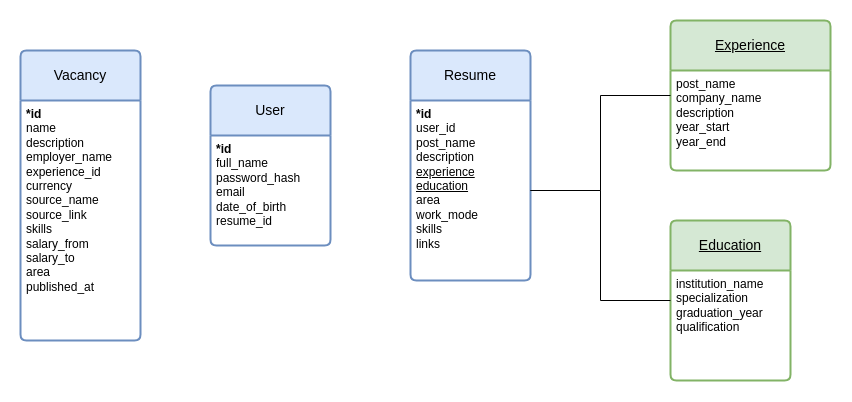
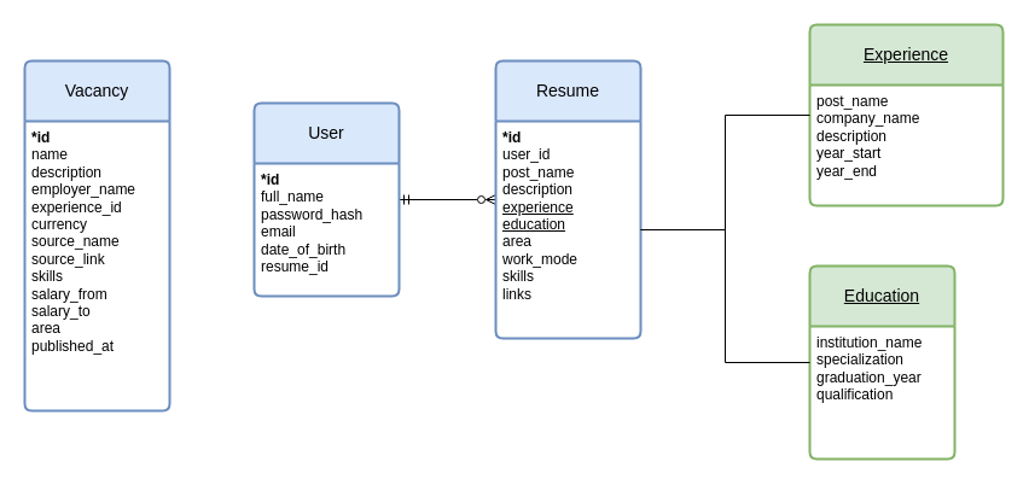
  <mxCell id="0" />
  <mxCell id="1" parent="0" />
  <mxCell id="2" value="Vacancy" style="swimlane;childLayout=stackLayout;horizontal=1;startSize=50;horizontalStack=0;rounded=1;fontSize=14;fontStyle=0;strokeWidth=2;resizeParent=0;resizeLast=1;shadow=0;dashed=0;align=center;arcSize=4;whiteSpace=wrap;html=1;fillColor=#dae8fc;strokeColor=#6c8ebf;" parent="1" vertex="1"><mxGeometry x="20" y="50" width="120" height="290" as="geometry" /></mxCell>
  <mxCell id="3" value="&lt;div&gt;&lt;div&gt;&lt;b&gt;*id&lt;/b&gt;&lt;/div&gt;&lt;div&gt;name&lt;/div&gt;&lt;div&gt;description&lt;/div&gt;&lt;div&gt;employer_name&lt;/div&gt;&lt;div&gt;experience_id&lt;/div&gt;&lt;div&gt;currency&lt;/div&gt;&lt;div&gt;source_name&lt;/div&gt;&lt;div&gt;source_link&lt;/div&gt;&lt;div&gt;skills&lt;/div&gt;&lt;div&gt;salary_from&lt;/div&gt;&lt;div&gt;salary_to&lt;/div&gt;&lt;/div&gt;&lt;div&gt;area&lt;/div&gt;&lt;div&gt;published_at&lt;/div&gt;" style="align=left;strokeColor=none;fillColor=none;spacingLeft=4;fontSize=12;verticalAlign=top;resizable=0;rotatable=0;part=1;html=1;" parent="2" vertex="1"><mxGeometry y="50" width="120" height="240" as="geometry" /></mxCell>
+ <mxCell id="4" style="edgeStyle=orthogonalEdgeStyle;rounded=0;orthogonalLoop=1;jettySize=auto;html=1;endArrow=ERzeroToMany;endFill=0;startArrow=ERmandOne;startFill=0;" edge="1" parent="1" source="5" target="7"><mxGeometry relative="1" as="geometry" /></mxCell>
  <mxCell id="5" value="User" style="swimlane;childLayout=stackLayout;horizontal=1;startSize=50;horizontalStack=0;rounded=1;fontSize=14;fontStyle=0;strokeWidth=2;resizeParent=0;resizeLast=1;shadow=0;dashed=0;align=center;arcSize=4;whiteSpace=wrap;html=1;fillColor=#dae8fc;strokeColor=#6c8ebf;" parent="1" vertex="1"><mxGeometry x="210" y="85" width="120" height="160" as="geometry" /></mxCell>
  <mxCell id="6" value="&lt;div&gt;&lt;b&gt;*id&lt;/b&gt;&lt;/div&gt;&lt;div&gt;full_name&lt;/div&gt;&lt;div&gt;password_hash&lt;/div&gt;&lt;div&gt;email&lt;/div&gt;&lt;div&gt;date_of_birth&lt;/div&gt;&lt;div&gt;resume_id&lt;/div&gt;" style="align=left;strokeColor=none;fillColor=none;spacingLeft=4;fontSize=12;verticalAlign=top;resizable=0;rotatable=0;part=1;html=1;" parent="5" vertex="1"><mxGeometry y="50" width="120" height="110" as="geometry" /></mxCell>
  <mxCell id="7" value="Resume" style="swimlane;childLayout=stackLayout;horizontal=1;startSize=50;horizontalStack=0;rounded=1;fontSize=14;fontStyle=0;strokeWidth=2;resizeParent=0;resizeLast=1;shadow=0;dashed=0;align=center;arcSize=4;whiteSpace=wrap;html=1;fillColor=#dae8fc;strokeColor=#6c8ebf;" parent="1" vertex="1"><mxGeometry x="410" y="50" width="120" height="230" as="geometry" /></mxCell>
  <mxCell id="8" value="&lt;div&gt;&lt;b&gt;*id&lt;/b&gt;&lt;/div&gt;&lt;div&gt;user_id&lt;/div&gt;&lt;div&gt;post_name&lt;/div&gt;&lt;div&gt;description&lt;/div&gt;&lt;div&gt;&lt;u&gt;experience&lt;/u&gt;&lt;/div&gt;&lt;div&gt;&lt;u&gt;education&lt;/u&gt;&lt;/div&gt;&lt;div&gt;area&lt;/div&gt;&lt;div&gt;work_mode&lt;/div&gt;&lt;div&gt;skills&lt;/div&gt;&lt;div&gt;links&lt;/div&gt;&lt;div&gt;&lt;br&gt;&lt;/div&gt;" style="align=left;strokeColor=none;fillColor=none;spacingLeft=4;fontSize=12;verticalAlign=top;resizable=0;rotatable=0;part=1;html=1;" parent="7" vertex="1"><mxGeometry y="50" width="120" height="180" as="geometry" /></mxCell>
  <mxCell id="9" value="&lt;u&gt;Experience&lt;/u&gt;" style="swimlane;childLayout=stackLayout;horizontal=1;startSize=50;horizontalStack=0;rounded=1;fontSize=14;fontStyle=0;strokeWidth=2;resizeParent=0;resizeLast=1;shadow=0;dashed=0;align=center;arcSize=4;whiteSpace=wrap;html=1;fillColor=#d5e8d4;strokeColor=#82b366;" parent="1" vertex="1"><mxGeometry x="670" y="20" width="160" height="150" as="geometry" /></mxCell>
  <mxCell id="10" value="&lt;div&gt;post_name&lt;/div&gt;&lt;span style=&quot;background-color: initial;&quot;&gt;company_name&lt;/span&gt;&lt;div&gt;description&lt;/div&gt;&lt;div&gt;year_start&lt;/div&gt;&lt;div&gt;year_end&lt;/div&gt;" style="align=left;strokeColor=none;fillColor=none;spacingLeft=4;fontSize=12;verticalAlign=top;resizable=0;rotatable=0;part=1;html=1;" parent="9" vertex="1"><mxGeometry y="50" width="160" height="100" as="geometry" /></mxCell>
  <mxCell id="11" value="&lt;u&gt;Education&lt;/u&gt;" style="swimlane;childLayout=stackLayout;horizontal=1;startSize=50;horizontalStack=0;rounded=1;fontSize=14;fontStyle=0;strokeWidth=2;resizeParent=0;resizeLast=1;shadow=0;dashed=0;align=center;arcSize=4;whiteSpace=wrap;html=1;fillColor=#d5e8d4;strokeColor=#82b366;" vertex="1" parent="1"><mxGeometry x="670" y="220" width="120" height="160" as="geometry" /></mxCell>
  <mxCell id="12" value="&lt;span style=&quot;white-space: pre-wrap;&quot;&gt;&lt;/span&gt;&lt;span style=&quot;white-space: pre-wrap;&quot; data-src-align=&quot;8:9&quot; class=&quot;EzKURWReUAB5oZgtQNkl&quot;&gt;institution_name&lt;/span&gt;&lt;div&gt;&lt;span style=&quot;white-space: pre-wrap;&quot; data-src-align=&quot;8:9&quot; class=&quot;EzKURWReUAB5oZgtQNkl&quot;&gt;&lt;span data-src-align=&quot;0:13&quot; class=&quot;EzKURWReUAB5oZgtQNkl&quot;&gt;specialization&lt;/span&gt;&lt;br&gt;&lt;/span&gt;&lt;/div&gt;&lt;div&gt;&lt;span style=&quot;white-space: pre-wrap;&quot;&gt;&lt;/span&gt;&lt;span style=&quot;white-space: pre-wrap;&quot; data-src-align=&quot;4:9&quot; class=&quot;EzKURWReUAB5oZgtQNkl&quot;&gt;graduation_year&lt;/span&gt;&lt;br&gt;&lt;/div&gt;&lt;div&gt;&lt;span style=&quot;white-space: pre-wrap;&quot; data-src-align=&quot;4:9&quot; class=&quot;EzKURWReUAB5oZgtQNkl&quot;&gt;&lt;span data-src-align=&quot;0:12&quot; class=&quot;EzKURWReUAB5oZgtQNkl&quot;&gt;qualification&lt;/span&gt;&lt;br&gt;&lt;/span&gt;&lt;/div&gt;" style="align=left;strokeColor=none;fillColor=none;spacingLeft=4;fontSize=12;verticalAlign=top;resizable=0;rotatable=0;part=1;html=1;" vertex="1" parent="11"><mxGeometry y="50" width="120" height="110" as="geometry" /></mxCell>
  <mxCell id="13" style="edgeStyle=orthogonalEdgeStyle;rounded=0;orthogonalLoop=1;jettySize=auto;html=1;endArrow=none;endFill=0;" edge="1" parent="1" source="8" target="11"><mxGeometry relative="1" as="geometry" /></mxCell>
  <mxCell id="14" style="edgeStyle=orthogonalEdgeStyle;rounded=0;orthogonalLoop=1;jettySize=auto;html=1;endArrow=none;endFill=0;" edge="1" parent="1" source="8" target="9"><mxGeometry relative="1" as="geometry" /></mxCell>
